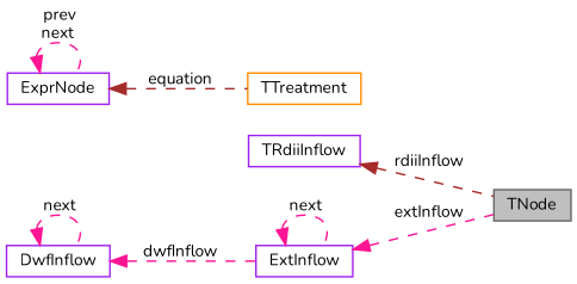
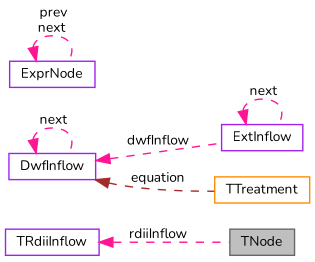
  digraph {
    fontname=Nunito
    rankdir=LR
    node [color=purple fillcolor=white fontname=Nunito fontsize=10 shape=record style=filled]
    edge [color=deeppink dir=back fontname=Nunito fontsize=10 labelfontname=Helvetica labelfontsize=10 style=dashed]
    n1 [color=gray40 fillcolor=grey75 fontcolor=black height=0.2 label=TNode width=0.4]
    n2 [height=0.2 label=TRdiiInflow width=0.4]
    n3 [height=0.2 label=ExtInflow width=0.4]
    n4 [color=darkorange height=0.2 label=TTreatment width=0.4]
    n5 [height=0.2 label=ExprNode width=0.4]
    n6 [height=0.2 label=DwfInflow width=0.4]
-   n2 -> n1 [color=brown label=" rdiiInflow"]
-   n3 -> n1 [label=" extInflow"]
+   n2 -> n1 [label=" rdiiInflow"]
    n3 -> n3 [label=" next"]
-   n5 -> n4 [color=brown label=" equation"]
+   n6 -> n4 [color=brown label=" equation"]
    n5 -> n5 [label=" prev\nnext"]
    n6 -> n3 [label=" dwfInflow"]
    n6 -> n6 [label=" next"]
  }
